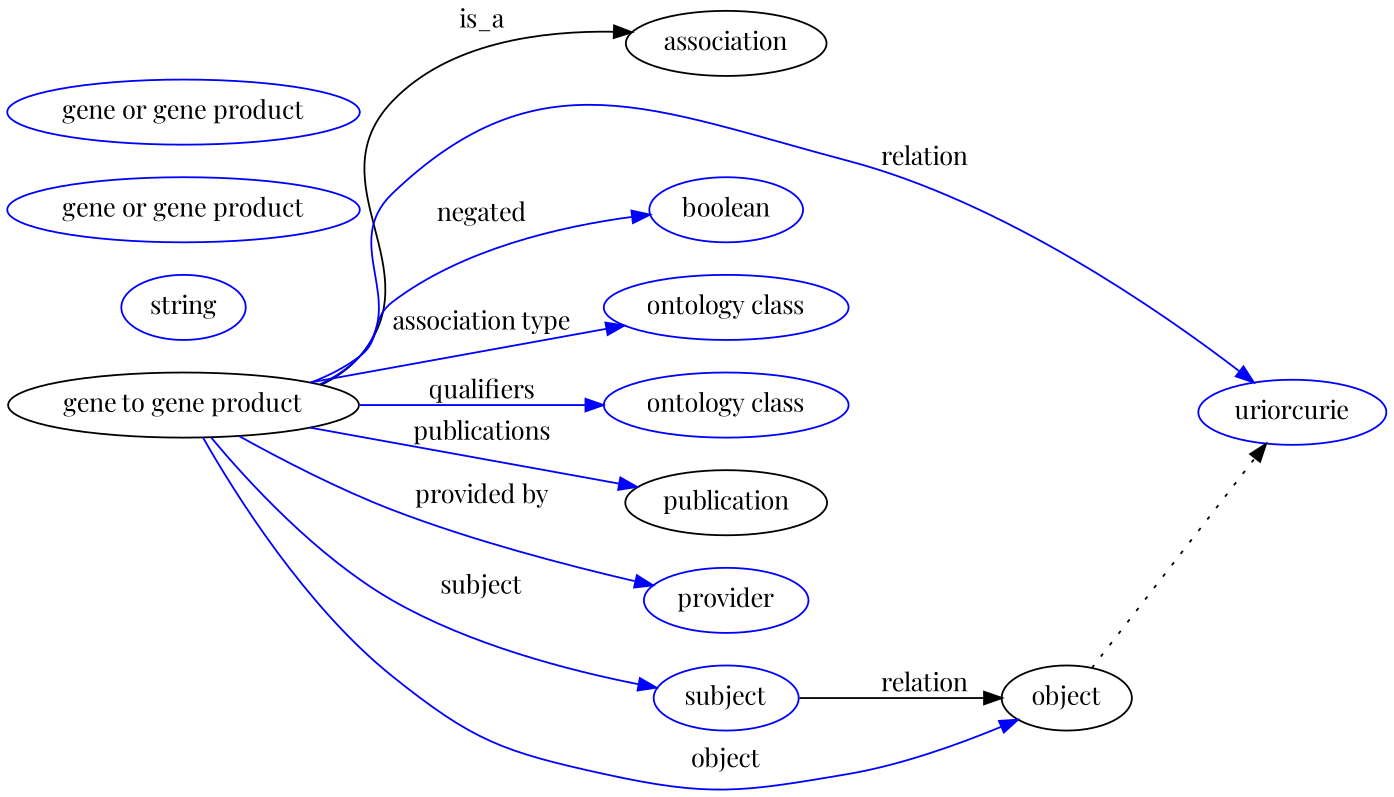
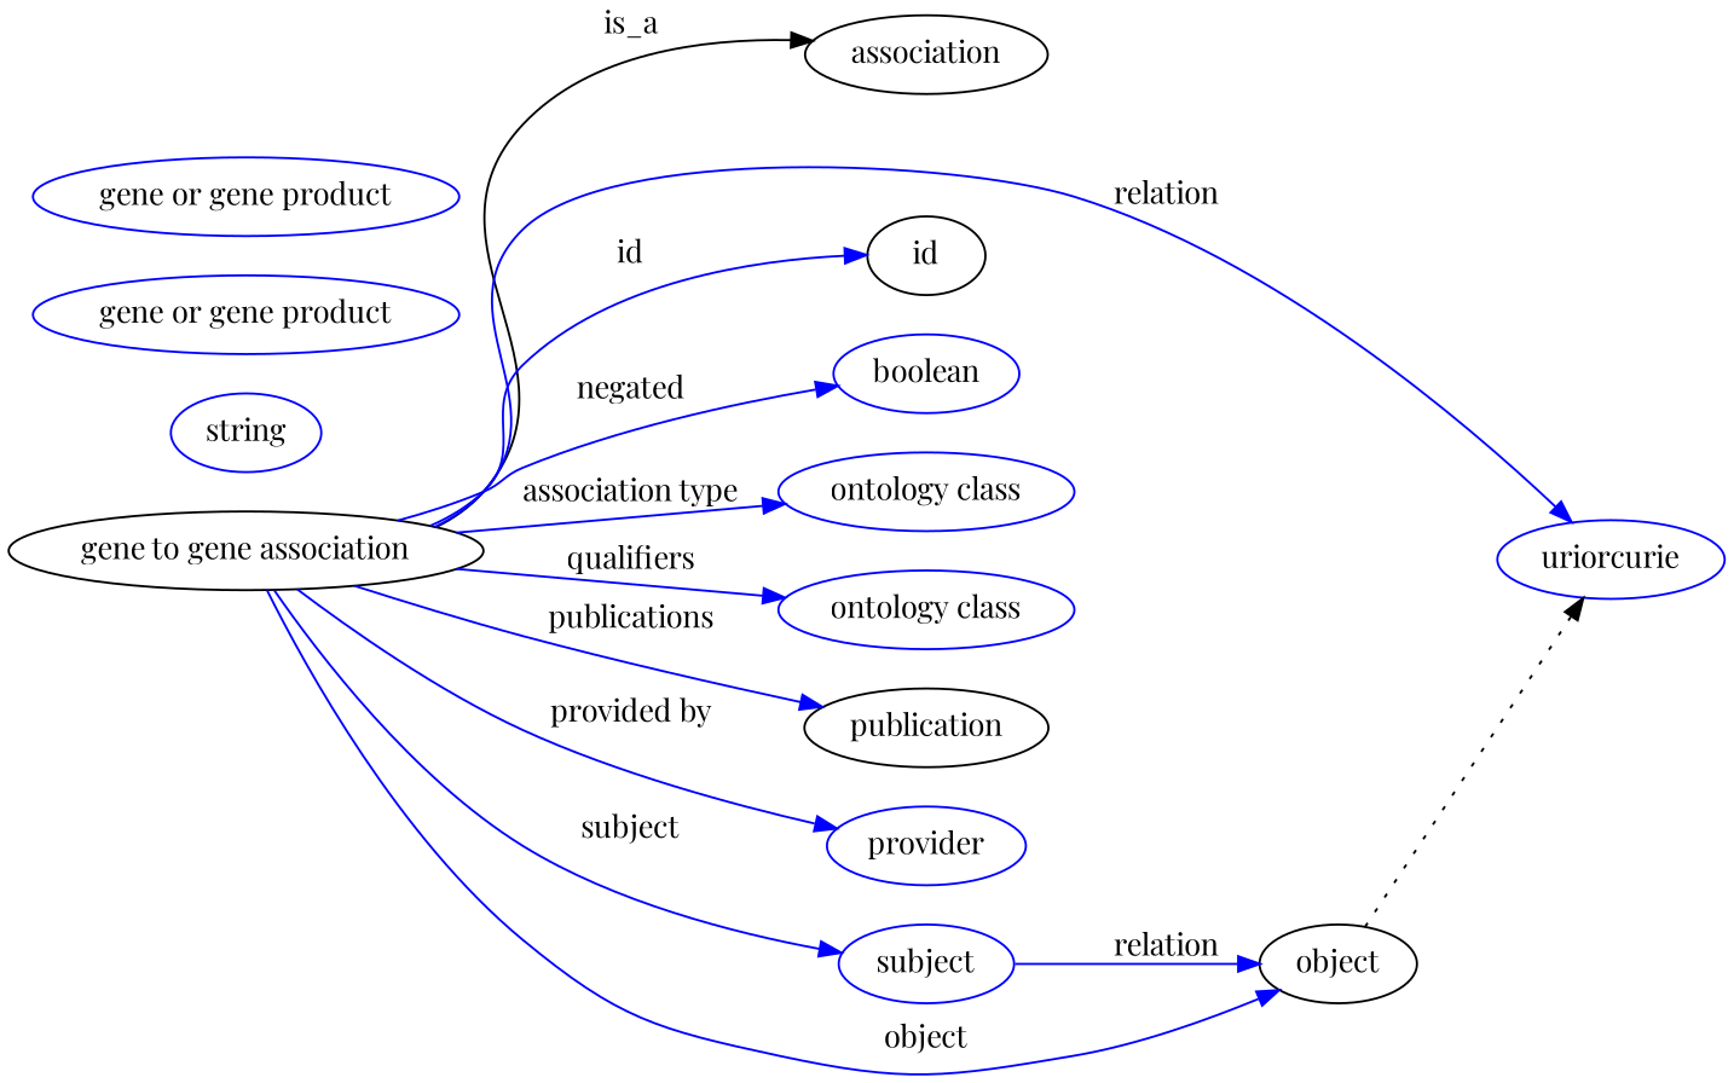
  digraph {
    fontname="Playfair Display"
    rankdir=LR
    node [fontname="Playfair Display" color=blue]
    edge [fontname="Playfair Display" color=blue style=solid]
-   n1 [height=0.5 label="gene to gene product" width=2.69 color=""]
+   n1 [height=0.5 label="gene to gene association" width=2.69 color=""]
    association [height=0.5 width=1.3902 color=""]
    n3 [height=0.5 label=uriorcurie width=1.2638]
+   id [height=0.5 width=0.75 color=""]
    n5 [height=0.5 label=boolean width=1.0652]
    n6 [height=0.5 label="ontology class" width=1.7151]
    n7 [height=0.5 label="ontology class" width=1.7151]
    n8 [color=black height=0.5 label=publication width=1.3902]
    n9 [height=0.5 label=provider width=1.1193]
    subject [height=0.5 width=0.99297]
    object [height=0.5 width=0.9027 color=""]
    n12 [height=0.5 label=string width=0.84854]
    n13 [height=0.5 label="gene or gene product" width=2.3651]
    n14 [height=0.5 label="gene or gene product" width=2.3651]
    n1 -> association [label=is_a color="" style=""]
    n1 -> n3 [label=relation]
+   n1 -> id [label=id]
    n1 -> n5 [label=negated]
    n1 -> n6 [label="association type"]
    n1 -> n7 [label=qualifiers]
    n1 -> n8 [label=publications]
    n1 -> n9 [label="provided by"]
    n1 -> subject [label=subject]
    n1 -> object [label=object]
-   subject -> object [label=relation color="" style=""]
+   subject -> object [label=relation style=""]
    object -> n3 [style=dotted color=""]
  }
